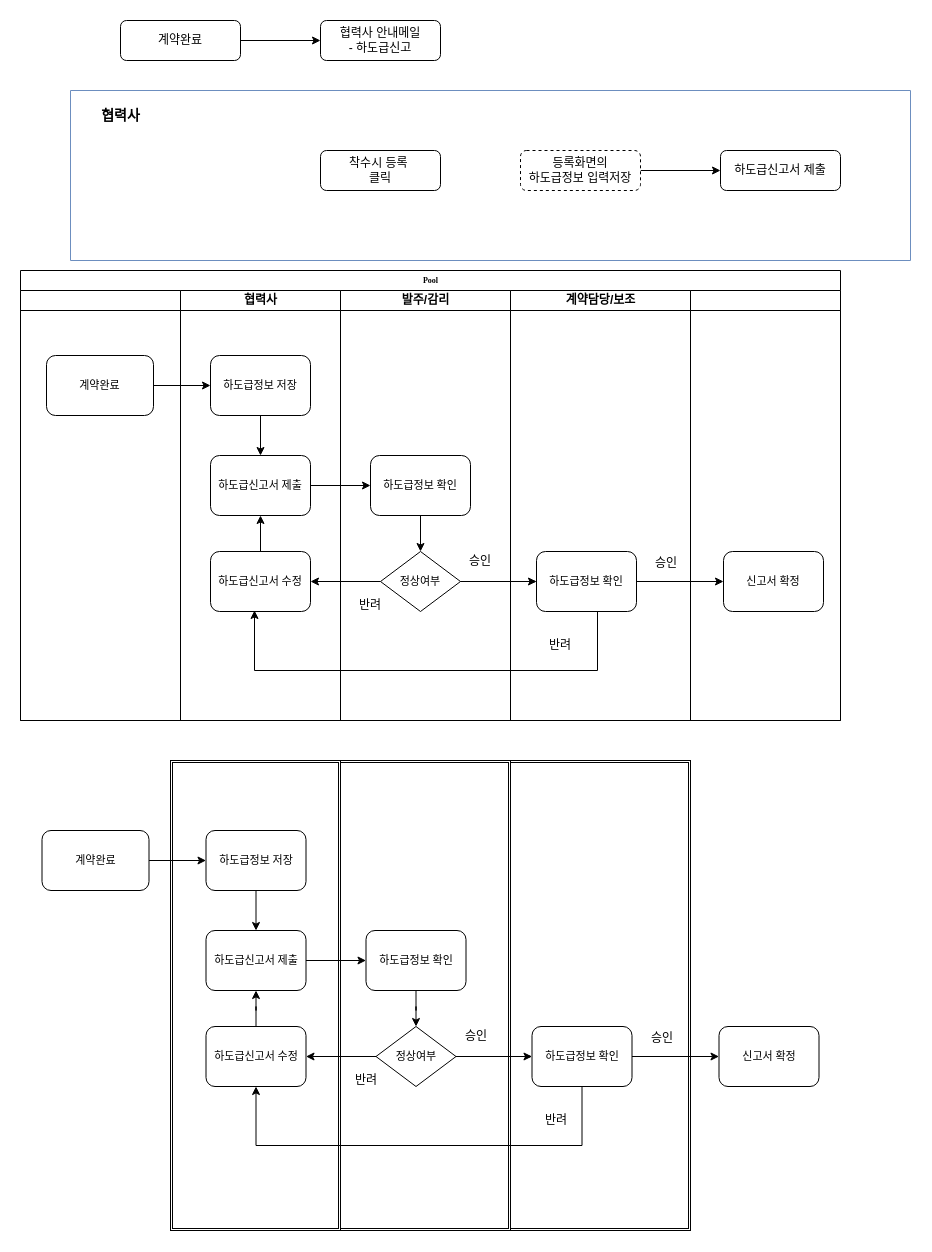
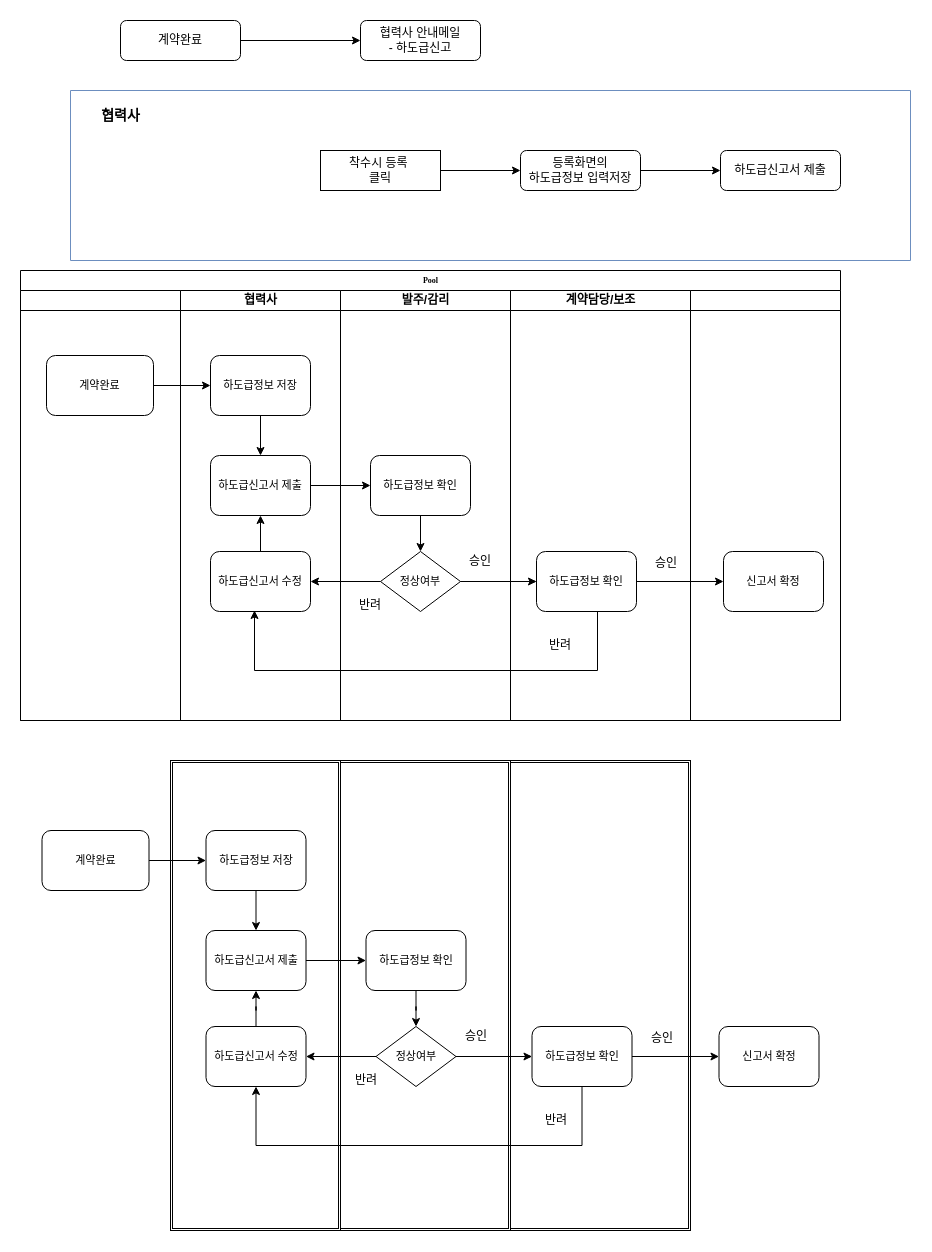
  <mxCell id="0" />
  <mxCell id="1" parent="0" />
  <mxCell id="2" value="" style="shape=ext;double=1;rounded=0;whiteSpace=wrap;html=1;" vertex="1" parent="1"><mxGeometry x="491.5" y="760" width="198.5" height="470" as="geometry" /></mxCell>
  <mxCell id="3" value="" style="shape=ext;double=1;rounded=0;whiteSpace=wrap;html=1;" vertex="1" parent="1"><mxGeometry x="330.5" y="760" width="179.5" height="470" as="geometry" /></mxCell>
  <mxCell id="4" value="" style="shape=ext;double=1;rounded=0;whiteSpace=wrap;html=1;" vertex="1" parent="1"><mxGeometry x="170" y="760" width="170" height="470" as="geometry" /></mxCell>
  <mxCell id="5" value="" style="edgeStyle=orthogonalEdgeStyle;rounded=0;orthogonalLoop=1;jettySize=auto;html=1;" edge="1" parent="1" source="6" target="7"><mxGeometry relative="1" as="geometry" /></mxCell>
  <mxCell id="6" value="계약완료" style="rounded=1;whiteSpace=wrap;html=1;fontSize=12;glass=0;strokeWidth=1;shadow=0;" parent="1" vertex="1"><mxGeometry x="120" y="20" width="120" height="40" as="geometry" /></mxCell>
- <mxCell id="7" value="협력사 안내메일&lt;div&gt;- 하도급신고&lt;/div&gt;" style="rounded=1;whiteSpace=wrap;html=1;fontSize=12;glass=0;strokeWidth=1;shadow=0;" vertex="1" parent="1"><mxGeometry x="320" y="20" width="120" height="40" as="geometry" /></mxCell>
+ <mxCell id="7" value="협력사 안내메일&lt;div&gt;- 하도급신고&lt;/div&gt;" style="rounded=1;whiteSpace=wrap;html=1;fontSize=12;glass=0;strokeWidth=1;shadow=0;" vertex="1" parent="1"><mxGeometry x="360" y="20" width="120" height="40" as="geometry" /></mxCell>
  <mxCell id="8" value="" style="swimlane;startSize=0;fillColor=#DAE8FC;strokeColor=#6c8ebf;" vertex="1" parent="1"><mxGeometry x="70" y="90" width="840" height="170" as="geometry" /></mxCell>
- <mxCell id="10" value="착수시 등록&amp;nbsp;&lt;div&gt;클릭&lt;/div&gt;" style="rounded=1;whiteSpace=wrap;html=1;fontSize=12;glass=0;strokeWidth=1;shadow=0;" vertex="1" parent="8"><mxGeometry x="250" y="60" width="120" height="40" as="geometry" /></mxCell>
+ <mxCell id="9" value="" style="edgeStyle=orthogonalEdgeStyle;rounded=0;orthogonalLoop=1;jettySize=auto;html=1;" edge="1" parent="8" source="10" target="12"><mxGeometry relative="1" as="geometry" /></mxCell>
+ <mxCell id="10" value="착수시 등록&amp;nbsp;&lt;div&gt;클릭&lt;/div&gt;" style="whiteSpace=wrap;html=1;fontSize=12;glass=0;strokeWidth=1;shadow=0;rounded=0;" vertex="1" parent="8"><mxGeometry x="250" y="60" width="120" height="40" as="geometry" /></mxCell>
  <mxCell id="11" value="" style="edgeStyle=orthogonalEdgeStyle;rounded=0;orthogonalLoop=1;jettySize=auto;html=1;" edge="1" parent="8" source="12" target="13"><mxGeometry relative="1" as="geometry" /></mxCell>
- <mxCell id="12" value="등록화면의&lt;div&gt;하도급정보 입력저장&lt;/div&gt;" style="rounded=1;whiteSpace=wrap;html=1;fontSize=12;glass=0;strokeWidth=1;shadow=0;dashed=1;" vertex="1" parent="8"><mxGeometry x="450" y="60" width="120" height="40" as="geometry" /></mxCell>
+ <mxCell id="12" value="등록화면의&lt;div&gt;하도급정보 입력저장&lt;/div&gt;" style="rounded=1;whiteSpace=wrap;html=1;fontSize=12;glass=0;strokeWidth=1;shadow=0;" vertex="1" parent="8"><mxGeometry x="450" y="60" width="120" height="40" as="geometry" /></mxCell>
  <mxCell id="13" value="하도급신고서 제출" style="rounded=1;whiteSpace=wrap;html=1;fontSize=12;glass=0;strokeWidth=1;shadow=0;" vertex="1" parent="8"><mxGeometry x="650" y="60" width="120" height="40" as="geometry" /></mxCell>
  <mxCell id="14" value="&lt;font style=&quot;font-size: 14px;&quot;&gt;&lt;b&gt;협력사&lt;/b&gt;&lt;/font&gt;" style="text;html=1;align=center;verticalAlign=middle;resizable=0;points=[];autosize=1;strokeColor=none;fillColor=none;" vertex="1" parent="8"><mxGeometry x="15" y="10" width="70" height="30" as="geometry" /></mxCell>
  <mxCell id="15" value="Pool" style="swimlane;html=1;childLayout=stackLayout;startSize=20;rounded=0;shadow=0;labelBackgroundColor=none;strokeWidth=1;fontFamily=Verdana;fontSize=8;align=center;" vertex="1" parent="1"><mxGeometry x="20" y="270" width="820" height="450" as="geometry" /></mxCell>
  <mxCell id="16" value="" style="swimlane;html=1;startSize=20;gradientColor=none;" vertex="1" parent="15"><mxGeometry y="20" width="160" height="430" as="geometry" /></mxCell>
  <mxCell id="17" value="계약완료" style="rounded=1;whiteSpace=wrap;html=1;shadow=0;labelBackgroundColor=none;strokeWidth=1;fontFamily=Verdana;fontSize=11;align=center;" vertex="1" parent="16"><mxGeometry x="26" y="65" width="107" height="60" as="geometry" /></mxCell>
  <mxCell id="18" style="edgeStyle=orthogonalEdgeStyle;rounded=1;html=1;labelBackgroundColor=none;startArrow=none;startFill=0;startSize=5;endArrow=classicThin;endFill=1;endSize=5;jettySize=auto;orthogonalLoop=1;strokeWidth=1;fontFamily=Verdana;fontSize=11;" edge="1" parent="15" source="26" target="32"><mxGeometry relative="1" as="geometry" /></mxCell>
  <mxCell id="19" value="협력사" style="swimlane;html=1;startSize=20;" vertex="1" parent="15"><mxGeometry x="160" y="20" width="160" height="430" as="geometry" /></mxCell>
  <mxCell id="20" value="" style="edgeStyle=orthogonalEdgeStyle;rounded=0;orthogonalLoop=1;jettySize=auto;html=1;" edge="1" parent="19" source="21" target="22"><mxGeometry relative="1" as="geometry" /></mxCell>
  <mxCell id="21" value="하도급정보 저장" style="rounded=1;whiteSpace=wrap;html=1;shadow=0;labelBackgroundColor=none;strokeWidth=1;fontFamily=Verdana;fontSize=11;align=center;" vertex="1" parent="19"><mxGeometry x="30" y="65" width="100" height="60" as="geometry" /></mxCell>
  <mxCell id="22" value="하도급신고서 제출" style="rounded=1;whiteSpace=wrap;html=1;shadow=0;labelBackgroundColor=none;strokeWidth=1;fontFamily=Verdana;fontSize=11;align=center;" vertex="1" parent="19"><mxGeometry x="30" y="165" width="100" height="60" as="geometry" /></mxCell>
  <mxCell id="23" value="" style="edgeStyle=orthogonalEdgeStyle;rounded=0;orthogonalLoop=1;jettySize=auto;html=1;" edge="1" parent="19" source="24" target="22"><mxGeometry relative="1" as="geometry" /></mxCell>
  <mxCell id="24" value="하도급신고서 수정" style="rounded=1;whiteSpace=wrap;html=1;shadow=0;labelBackgroundColor=none;strokeWidth=1;fontFamily=Verdana;fontSize=11;align=center;" vertex="1" parent="19"><mxGeometry x="30" y="261" width="100" height="60" as="geometry" /></mxCell>
  <mxCell id="25" value="발주/감리" style="swimlane;html=1;startSize=20;" vertex="1" parent="15"><mxGeometry x="320" y="20" width="170" height="430" as="geometry" /></mxCell>
  <mxCell id="26" value="정상여부" style="rhombus;whiteSpace=wrap;html=1;rounded=0;shadow=0;labelBackgroundColor=none;strokeWidth=1;fontFamily=Verdana;fontSize=11;align=center;" vertex="1" parent="25"><mxGeometry x="40" y="261" width="80" height="60" as="geometry" /></mxCell>
  <mxCell id="27" value="" style="edgeStyle=orthogonalEdgeStyle;rounded=0;orthogonalLoop=1;jettySize=auto;html=1;" edge="1" parent="25" source="28" target="26"><mxGeometry relative="1" as="geometry" /></mxCell>
  <mxCell id="28" value="하도급정보 확인" style="rounded=1;whiteSpace=wrap;html=1;shadow=0;labelBackgroundColor=none;strokeWidth=1;fontFamily=Verdana;fontSize=11;align=center;" vertex="1" parent="25"><mxGeometry x="30" y="165" width="100" height="60" as="geometry" /></mxCell>
  <mxCell id="29" value="승인" style="text;html=1;align=center;verticalAlign=middle;whiteSpace=wrap;rounded=0;" vertex="1" parent="25"><mxGeometry x="110" y="256" width="60" height="30" as="geometry" /></mxCell>
  <mxCell id="30" value="반려" style="text;html=1;align=center;verticalAlign=middle;whiteSpace=wrap;rounded=0;" vertex="1" parent="25"><mxGeometry y="300" width="60" height="30" as="geometry" /></mxCell>
  <mxCell id="31" value="계약담당/보조" style="swimlane;html=1;startSize=20;" vertex="1" parent="15"><mxGeometry x="490" y="20" width="180" height="430" as="geometry" /></mxCell>
  <mxCell id="32" value="하도급정보 확인" style="rounded=1;whiteSpace=wrap;html=1;shadow=0;labelBackgroundColor=none;strokeWidth=1;fontFamily=Verdana;fontSize=11;align=center;" vertex="1" parent="31"><mxGeometry x="26" y="261" width="100" height="60" as="geometry" /></mxCell>
  <mxCell id="33" value="반려" style="text;html=1;align=center;verticalAlign=middle;whiteSpace=wrap;rounded=0;" vertex="1" parent="31"><mxGeometry x="20" y="340" width="60" height="30" as="geometry" /></mxCell>
  <mxCell id="34" value="승인" style="text;html=1;align=center;verticalAlign=middle;whiteSpace=wrap;rounded=0;" vertex="1" parent="31"><mxGeometry x="126" y="258" width="60" height="30" as="geometry" /></mxCell>
  <mxCell id="35" value="" style="edgeStyle=orthogonalEdgeStyle;rounded=0;orthogonalLoop=1;jettySize=auto;html=1;" edge="1" parent="15" source="22" target="28"><mxGeometry relative="1" as="geometry" /></mxCell>
  <mxCell id="36" value="" style="edgeStyle=orthogonalEdgeStyle;rounded=0;orthogonalLoop=1;jettySize=auto;html=1;" edge="1" parent="15" source="26" target="32"><mxGeometry relative="1" as="geometry" /></mxCell>
  <mxCell id="37" value="" style="edgeStyle=orthogonalEdgeStyle;rounded=0;orthogonalLoop=1;jettySize=auto;html=1;" edge="1" parent="15" source="26" target="24"><mxGeometry relative="1" as="geometry" /></mxCell>
  <mxCell id="38" style="edgeStyle=orthogonalEdgeStyle;rounded=0;orthogonalLoop=1;jettySize=auto;html=1;exitX=0.5;exitY=1;exitDx=0;exitDy=0;entryX=0.44;entryY=0.983;entryDx=0;entryDy=0;entryPerimeter=0;" edge="1" parent="15" source="32" target="24"><mxGeometry relative="1" as="geometry"><mxPoint x="180" y="550" as="targetPoint" /><Array as="points"><mxPoint x="577" y="400" /><mxPoint x="234" y="400" /></Array></mxGeometry></mxCell>
  <mxCell id="39" value="" style="edgeStyle=orthogonalEdgeStyle;rounded=0;orthogonalLoop=1;jettySize=auto;html=1;" edge="1" parent="15" source="17" target="21"><mxGeometry relative="1" as="geometry" /></mxCell>
  <mxCell id="40" value="" style="edgeStyle=orthogonalEdgeStyle;rounded=0;orthogonalLoop=1;jettySize=auto;html=1;" edge="1" parent="15" source="32" target="42"><mxGeometry relative="1" as="geometry" /></mxCell>
  <mxCell id="41" value="" style="swimlane;html=1;startSize=20;" vertex="1" parent="15"><mxGeometry x="670" y="20" width="150" height="430" as="geometry" /></mxCell>
  <mxCell id="42" value="신고서 확정" style="rounded=1;whiteSpace=wrap;html=1;shadow=0;labelBackgroundColor=none;strokeWidth=1;fontFamily=Verdana;fontSize=11;align=center;" vertex="1" parent="41"><mxGeometry x="33" y="261" width="100" height="60" as="geometry" /></mxCell>
  <mxCell id="43" value="계약완료" style="rounded=1;whiteSpace=wrap;html=1;shadow=0;labelBackgroundColor=none;strokeWidth=1;fontFamily=Verdana;fontSize=11;align=center;" vertex="1" parent="1"><mxGeometry x="41.5" y="830" width="107" height="60" as="geometry" /></mxCell>
  <mxCell id="44" style="edgeStyle=orthogonalEdgeStyle;rounded=1;html=1;labelBackgroundColor=none;startArrow=none;startFill=0;startSize=5;endArrow=classicThin;endFill=1;endSize=5;jettySize=auto;orthogonalLoop=1;strokeWidth=1;fontFamily=Verdana;fontSize=11;" edge="1" parent="1" source="50" target="55"><mxGeometry relative="1" as="geometry" /></mxCell>
  <mxCell id="45" value="" style="edgeStyle=orthogonalEdgeStyle;rounded=0;orthogonalLoop=1;jettySize=auto;html=1;" edge="1" parent="1" source="46" target="47"><mxGeometry relative="1" as="geometry" /></mxCell>
  <mxCell id="46" value="하도급정보 저장" style="rounded=1;whiteSpace=wrap;html=1;shadow=0;labelBackgroundColor=none;strokeWidth=1;fontFamily=Verdana;fontSize=11;align=center;" vertex="1" parent="1"><mxGeometry x="205.5" y="830" width="100" height="60" as="geometry" /></mxCell>
  <mxCell id="47" value="하도급신고서 제출" style="rounded=1;whiteSpace=wrap;html=1;shadow=0;labelBackgroundColor=none;strokeWidth=1;fontFamily=Verdana;fontSize=11;align=center;" vertex="1" parent="1"><mxGeometry x="205.5" y="930" width="100" height="60" as="geometry" /></mxCell>
  <mxCell id="48" value="" style="edgeStyle=orthogonalEdgeStyle;rounded=0;orthogonalLoop=1;jettySize=auto;html=1;" edge="1" parent="1" source="49" target="47"><mxGeometry relative="1" as="geometry" /></mxCell>
  <mxCell id="49" value="하도급신고서 수정" style="rounded=1;whiteSpace=wrap;html=1;shadow=0;labelBackgroundColor=none;strokeWidth=1;fontFamily=Verdana;fontSize=11;align=center;" vertex="1" parent="1"><mxGeometry x="205.5" y="1026" width="100" height="60" as="geometry" /></mxCell>
  <mxCell id="50" value="정상여부" style="rhombus;whiteSpace=wrap;html=1;rounded=0;shadow=0;labelBackgroundColor=none;strokeWidth=1;fontFamily=Verdana;fontSize=11;align=center;" vertex="1" parent="1"><mxGeometry x="375.5" y="1026" width="80" height="60" as="geometry" /></mxCell>
  <mxCell id="51" value="" style="edgeStyle=orthogonalEdgeStyle;rounded=0;orthogonalLoop=1;jettySize=auto;html=1;" edge="1" parent="1" source="52" target="50"><mxGeometry relative="1" as="geometry" /></mxCell>
  <mxCell id="52" value="하도급정보 확인" style="rounded=1;whiteSpace=wrap;html=1;shadow=0;labelBackgroundColor=none;strokeWidth=1;fontFamily=Verdana;fontSize=11;align=center;" vertex="1" parent="1"><mxGeometry x="365.5" y="930" width="100" height="60" as="geometry" /></mxCell>
  <mxCell id="53" value="승인" style="text;html=1;align=center;verticalAlign=middle;whiteSpace=wrap;rounded=0;" vertex="1" parent="1"><mxGeometry x="445.5" y="1021" width="60" height="30" as="geometry" /></mxCell>
  <mxCell id="54" value="반려" style="text;html=1;align=center;verticalAlign=middle;whiteSpace=wrap;rounded=0;" vertex="1" parent="1"><mxGeometry x="335.5" y="1065" width="60" height="30" as="geometry" /></mxCell>
  <mxCell id="55" value="하도급정보 확인" style="rounded=1;whiteSpace=wrap;html=1;shadow=0;labelBackgroundColor=none;strokeWidth=1;fontFamily=Verdana;fontSize=11;align=center;" vertex="1" parent="1"><mxGeometry x="531.5" y="1026" width="100" height="60" as="geometry" /></mxCell>
  <mxCell id="56" value="반려" style="text;html=1;align=center;verticalAlign=middle;whiteSpace=wrap;rounded=0;" vertex="1" parent="1"><mxGeometry x="525.5" y="1105" width="60" height="30" as="geometry" /></mxCell>
  <mxCell id="57" value="승인" style="text;html=1;align=center;verticalAlign=middle;whiteSpace=wrap;rounded=0;" vertex="1" parent="1"><mxGeometry x="631.5" y="1023" width="60" height="30" as="geometry" /></mxCell>
  <mxCell id="58" value="" style="edgeStyle=orthogonalEdgeStyle;rounded=0;orthogonalLoop=1;jettySize=auto;html=1;" edge="1" parent="1" source="47" target="52"><mxGeometry relative="1" as="geometry" /></mxCell>
  <mxCell id="59" value="" style="edgeStyle=orthogonalEdgeStyle;rounded=0;orthogonalLoop=1;jettySize=auto;html=1;" edge="1" parent="1" source="50" target="55"><mxGeometry relative="1" as="geometry" /></mxCell>
  <mxCell id="60" value="" style="edgeStyle=orthogonalEdgeStyle;rounded=0;orthogonalLoop=1;jettySize=auto;html=1;" edge="1" parent="1" source="50" target="49"><mxGeometry relative="1" as="geometry" /></mxCell>
  <mxCell id="61" value="" style="edgeStyle=orthogonalEdgeStyle;rounded=0;orthogonalLoop=1;jettySize=auto;html=1;" edge="1" parent="1" source="43" target="46"><mxGeometry relative="1" as="geometry" /></mxCell>
  <mxCell id="62" value="" style="edgeStyle=orthogonalEdgeStyle;rounded=0;orthogonalLoop=1;jettySize=auto;html=1;" edge="1" parent="1" source="55" target="63"><mxGeometry relative="1" as="geometry" /></mxCell>
  <mxCell id="63" value="신고서 확정" style="rounded=1;whiteSpace=wrap;html=1;shadow=0;labelBackgroundColor=none;strokeWidth=1;fontFamily=Verdana;fontSize=11;align=center;" vertex="1" parent="1"><mxGeometry x="718.5" y="1026" width="100" height="60" as="geometry" /></mxCell>
  <mxCell id="64" value="" style="edgeStyle=orthogonalEdgeStyle;rounded=0;orthogonalLoop=1;jettySize=auto;html=1;exitX=0.5;exitY=1;exitDx=0;exitDy=0;entryX=0.5;entryY=1;entryDx=0;entryDy=0;" edge="1" parent="1" source="55" target="49"><mxGeometry relative="1" as="geometry"><mxPoint x="250" y="1085" as="targetPoint" /><Array as="points"><mxPoint x="582" y="1145" /><mxPoint x="256" y="1145" /></Array><mxPoint x="582" y="1086" as="sourcePoint" /></mxGeometry></mxCell>
